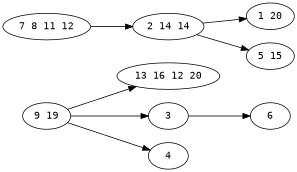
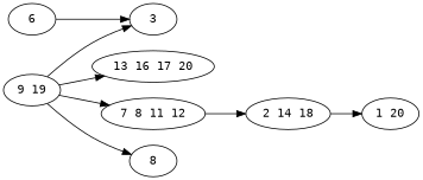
  digraph {
    fontname="DejaVu Sans Mono"
    rankdir=LR
    node [fontname="DejaVu Sans Mono"]
    edge [fontname="DejaVu Sans Mono"]
    n1 [label="9 19"]
-   n2 [label="13 16 12 20"]
+   n2 [label="13 16 17 20"]
    n3 [label=3]
    n4 [label="7 8 11 12"]
-   n5 [label=4]
+   n5 [label=8]
    n6 [label=6]
-   n7 [label="2 14 14"]
+   n7 [label="2 14 18"]
    n8 [label="1 20"]
-   n9 [label="5 15"]
    n1 -> n2
    n1 -> n3
+   n1 -> n4
    n1 -> n5
-   n3 -> n6
+   n6 -> n3
    n4 -> n7
    n7 -> n8
-   n7 -> n9
  }
